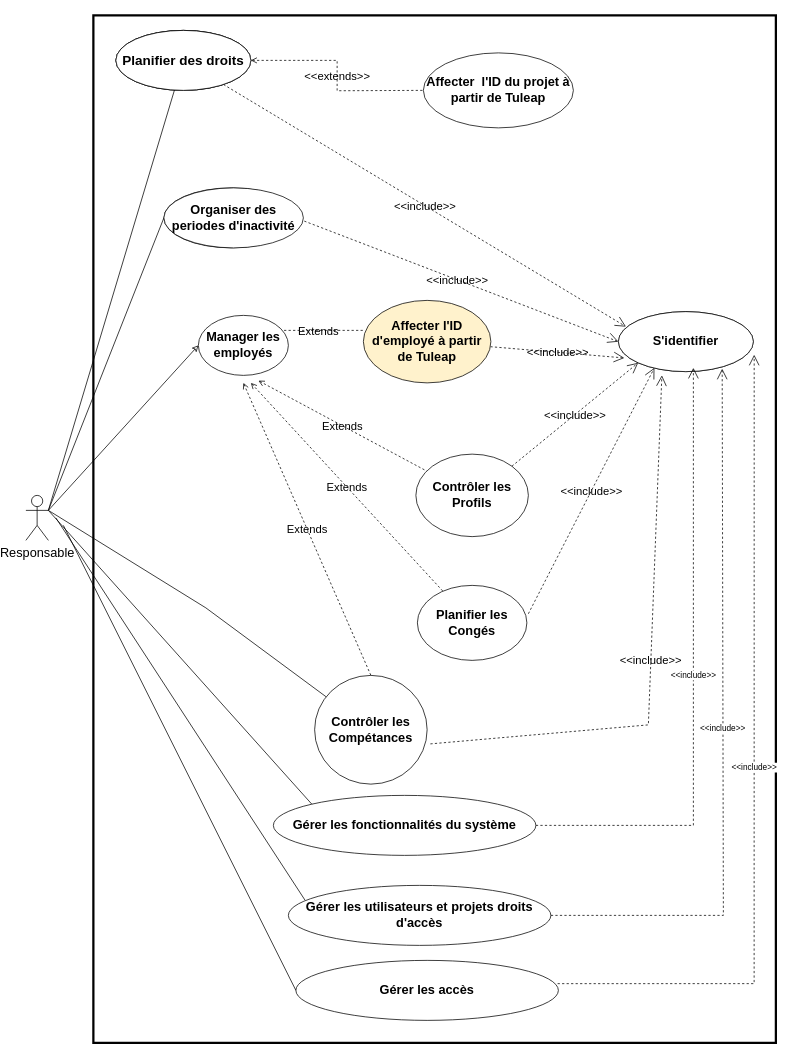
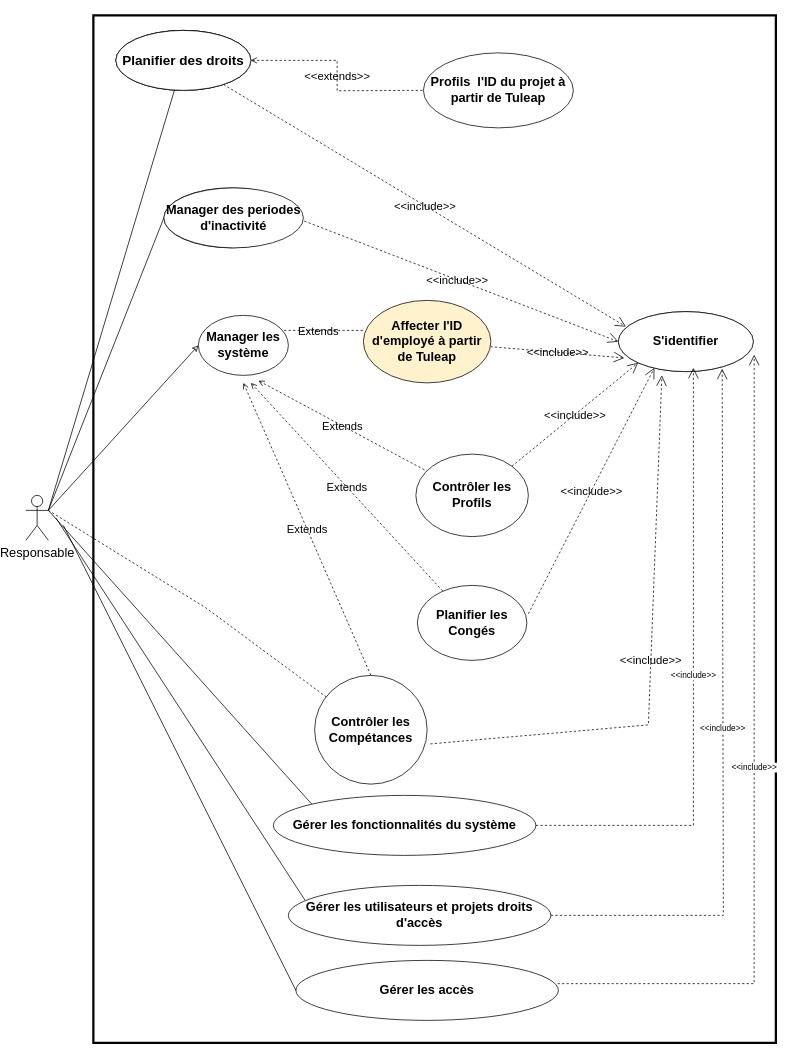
  <mxCell id="0" />
  <mxCell id="1" parent="0" />
  <mxCell id="2" style="edgeStyle=none;rounded=0;orthogonalLoop=1;jettySize=auto;html=1;endArrow=none;endFill=0;exitX=1;exitY=0.333;exitDx=0;exitDy=0;exitPerimeter=0;" edge="1" parent="1" source="4" target="6"><mxGeometry relative="1" as="geometry"><mxPoint x="60" y="129" as="sourcePoint" /><Array as="points" /></mxGeometry></mxCell>
  <mxCell id="3" style="edgeStyle=none;rounded=0;orthogonalLoop=1;jettySize=auto;html=1;entryX=0;entryY=0.5;entryDx=0;entryDy=0;endArrow=none;endFill=0;exitX=1;exitY=0.333;exitDx=0;exitDy=0;exitPerimeter=0;" edge="1" parent="1" source="4" target="7"><mxGeometry relative="1" as="geometry"><Array as="points" /></mxGeometry></mxCell>
  <mxCell id="4" value="Responsable" style="shape=umlActor;verticalLabelPosition=bottom;verticalAlign=top;html=1;fontSize=17;fillColor=none;" vertex="1" parent="1"><mxGeometry x="20" y="660" width="30" height="60" as="geometry" /></mxCell>
  <mxCell id="5" value="" style="rounded=0;whiteSpace=wrap;html=1;fillColor=none;strokeWidth=3;" vertex="1" parent="1"><mxGeometry x="110" y="20" width="910" height="1370" as="geometry" /></mxCell>
  <mxCell id="6" value="Planification des projets" style="ellipse;whiteSpace=wrap;html=1;" vertex="1" parent="1"><mxGeometry x="140" y="40" width="180" height="80" as="geometry" /></mxCell>
  <mxCell id="7" value="gestion des periodes d'inactivité" style="ellipse;whiteSpace=wrap;html=1;" vertex="1" parent="1"><mxGeometry x="204" y="250" width="180" height="80" as="geometry" /></mxCell>
  <mxCell id="8" value="S'identifier" style="ellipse;whiteSpace=wrap;html=1;" vertex="1" parent="1"><mxGeometry x="810" y="415" width="180" height="80" as="geometry" /></mxCell>
  <mxCell id="9" value="&amp;lt;&amp;lt;extends&amp;gt;&amp;gt;" style="endArrow=none;endSize=16;endFill=0;html=1;rounded=0;edgeStyle=orthogonalEdgeStyle;startArrow=open;startFill=0;dashed=1;labelBackgroundColor=none;fontSize=15;" edge="1" parent="1" source="22"><mxGeometry width="160" relative="1" as="geometry"><mxPoint x="390" y="120" as="sourcePoint" /><mxPoint x="550" y="120" as="targetPoint" /></mxGeometry></mxCell>
  <mxCell id="10" value="&amp;lt;&amp;lt;include&amp;gt;&amp;gt;" style="endArrow=open;endSize=12;dashed=1;rounded=0;entryX=0.056;entryY=0.25;entryDx=0;entryDy=0;entryPerimeter=0;html=1;startArrow=none;startFill=0;endFill=0;labelBackgroundColor=none;fontSize=15;" edge="1" parent="1" target="8" source="22"><mxGeometry width="160" relative="1" as="geometry"><mxPoint x="360" y="150" as="sourcePoint" /><mxPoint x="520" y="150" as="targetPoint" /><Array as="points" /></mxGeometry></mxCell>
  <mxCell id="11" value="&amp;lt;&amp;lt;include&amp;gt;&amp;gt;" style="endArrow=open;endSize=12;dashed=1;rounded=0;entryX=0;entryY=0.5;entryDx=0;entryDy=0;html=1;startArrow=none;startFill=0;endFill=0;labelBackgroundColor=none;fontSize=15;" edge="1" parent="1" target="8"><mxGeometry width="160" relative="1" as="geometry"><mxPoint x="380" y="290" as="sourcePoint" /><mxPoint x="540.08" y="440" as="targetPoint" /><Array as="points" /></mxGeometry></mxCell>
  <mxCell id="12" value="&amp;lt;&amp;lt;include&amp;gt;&amp;gt;" style="endArrow=open;endSize=12;dashed=1;rounded=0;entryX=0.044;entryY=0.772;entryDx=0;entryDy=0;html=1;startArrow=none;startFill=0;endFill=0;labelBackgroundColor=none;fontSize=15;entryPerimeter=0;" edge="1" parent="1" target="23" source="26"><mxGeometry width="160" relative="1" as="geometry"><mxPoint x="670" y="530" as="sourcePoint" /><mxPoint x="940.08" y="635" as="targetPoint" /><Array as="points" /></mxGeometry></mxCell>
  <mxCell id="13" value="Extends" style="endArrow=none;endSize=16;endFill=0;html=1;rounded=0;exitX=0.5;exitY=1;exitDx=0;exitDy=0;entryX=0.5;entryY=0;entryDx=0;entryDy=0;startArrow=open;startFill=0;dashed=1;labelBackgroundColor=none;fontSize=15;" edge="1" parent="1" target="28"><mxGeometry width="160" relative="1" as="geometry"><mxPoint x="310" y="510" as="sourcePoint" /><mxPoint x="260" y="630" as="targetPoint" /></mxGeometry></mxCell>
  <mxCell id="14" value="Extends" style="endArrow=none;endSize=16;endFill=0;html=1;rounded=0;exitX=0.667;exitY=0.963;exitDx=0;exitDy=0;exitPerimeter=0;startArrow=open;startFill=0;dashed=1;labelBackgroundColor=none;fontSize=15;" edge="1" parent="1" target="30"><mxGeometry width="160" relative="1" as="geometry"><mxPoint x="330.04" y="507.04" as="sourcePoint" /><mxPoint x="480" y="580" as="targetPoint" /></mxGeometry></mxCell>
  <mxCell id="15" value="Extends" style="endArrow=none;endSize=16;endFill=0;html=1;rounded=0;edgeStyle=orthogonalEdgeStyle;startArrow=open;startFill=0;dashed=1;labelBackgroundColor=none;fontSize=15;" edge="1" parent="1"><mxGeometry width="160" relative="1" as="geometry"><mxPoint x="350" y="440" as="sourcePoint" /><mxPoint x="470" y="440" as="targetPoint" /></mxGeometry></mxCell>
  <mxCell id="16" value="Extends" style="endArrow=none;endSize=16;endFill=0;html=1;rounded=0;startArrow=open;startFill=0;dashed=1;labelBackgroundColor=none;fontSize=15;" edge="1" parent="1" target="29"><mxGeometry width="160" relative="1" as="geometry"><mxPoint x="320" y="510" as="sourcePoint" /><mxPoint x="380" y="650" as="targetPoint" /></mxGeometry></mxCell>
  <mxCell id="17" value="&lt;font style=&quot;font-size: 17px&quot;&gt;&lt;b&gt;Gérer les fonctionnalités du système&lt;/b&gt;&lt;/font&gt;" style="ellipse;whiteSpace=wrap;html=1;fillColor=none;" vertex="1" parent="1"><mxGeometry x="350" y="1060" width="350" height="80" as="geometry" /></mxCell>
  <mxCell id="18" value="&lt;font style=&quot;font-size: 17px&quot;&gt;&lt;b&gt;Gérer les utilisateurs et projets droits d'accès&lt;/b&gt;&lt;/font&gt;" style="ellipse;whiteSpace=wrap;html=1;fillColor=none;" vertex="1" parent="1"><mxGeometry x="370" y="1180" width="350" height="80" as="geometry" /></mxCell>
  <mxCell id="19" value="&lt;b&gt;&lt;font style=&quot;font-size: 17px&quot;&gt;Gérer les&amp;nbsp;accès&lt;/font&gt;&lt;/b&gt;" style="ellipse;whiteSpace=wrap;html=1;fillColor=none;" vertex="1" parent="1"><mxGeometry x="380" y="1280" width="350" height="80" as="geometry" /></mxCell>
  <mxCell id="20" value="&amp;lt;&amp;lt;include&amp;gt;&amp;gt;" style="endArrow=open;endSize=12;dashed=1;rounded=0;entryX=1.006;entryY=0.719;entryDx=0;entryDy=0;html=1;startArrow=none;startFill=0;endFill=0;exitX=0.997;exitY=0.388;exitDx=0;exitDy=0;exitPerimeter=0;entryPerimeter=0;" edge="1" parent="1" source="19" target="23"><mxGeometry width="160" relative="1" as="geometry"><mxPoint x="560.1" y="1409.04" as="sourcePoint" /><mxPoint x="900" y="1580" as="targetPoint" /><Array as="points"><mxPoint x="991" y="1311" /></Array></mxGeometry></mxCell>
  <mxCell id="21" value="Planification des projets" style="ellipse;whiteSpace=wrap;html=1;" vertex="1" parent="1"><mxGeometry x="140" y="40" width="180" height="80" as="geometry" /></mxCell>
  <mxCell id="22" value="&lt;font style=&quot;font-size: 18px&quot;&gt;&lt;b&gt;Planifier des droits&lt;/b&gt;&lt;/font&gt;" style="ellipse;whiteSpace=wrap;html=1;labelBackgroundColor=none;" vertex="1" parent="1"><mxGeometry x="140" y="40" width="180" height="80" as="geometry" /></mxCell>
  <mxCell id="23" value="&lt;font style=&quot;font-size: 17px&quot;&gt;S'identifier&lt;/font&gt;" style="ellipse;whiteSpace=wrap;html=1;fontStyle=1;" vertex="1" parent="1"><mxGeometry x="810" y="415" width="180" height="80" as="geometry" /></mxCell>
- <mxCell id="24" value="&lt;font style=&quot;font-size: 17px&quot;&gt;Organiser&amp;nbsp;des periodes d'inactivité&lt;/font&gt;" style="ellipse;whiteSpace=wrap;html=1;fontStyle=1;" vertex="1" parent="1"><mxGeometry x="204" y="250" width="186" height="80" as="geometry" /></mxCell>
- <mxCell id="25" value="&lt;font style=&quot;font-size: 17px&quot;&gt;Affecter&amp;nbsp; l'ID du projet à partir de Tuleap&lt;/font&gt;" style="ellipse;whiteSpace=wrap;html=1;fontStyle=1;" vertex="1" parent="1"><mxGeometry x="550" y="70" width="200" height="100" as="geometry" /></mxCell>
+ <mxCell id="24" value="&lt;font style=&quot;font-size: 17px&quot;&gt;Manager&amp;nbsp;des periodes d'inactivité&lt;/font&gt;" style="ellipse;whiteSpace=wrap;html=1;fontStyle=1;" vertex="1" parent="1"><mxGeometry x="204" y="250" width="186" height="80" as="geometry" /></mxCell>
+ <mxCell id="25" value="&lt;font style=&quot;font-size: 17px&quot;&gt;Profils&amp;nbsp; l'ID du projet à partir de Tuleap&lt;/font&gt;" style="ellipse;whiteSpace=wrap;html=1;fontStyle=1;" vertex="1" parent="1"><mxGeometry x="550" y="70" width="200" height="100" as="geometry" /></mxCell>
  <mxCell id="26" value="&lt;font style=&quot;font-size: 17px&quot;&gt;Affecter l'ID d'employé à partir de Tuleap&lt;/font&gt;" style="ellipse;whiteSpace=wrap;html=1;fontStyle=1;fillColor=#fff2cc;" vertex="1" parent="1"><mxGeometry x="470" y="400" width="170" height="110" as="geometry" /></mxCell>
- <mxCell id="27" value="&lt;font style=&quot;font-size: 17px&quot;&gt;Manager les employés&lt;/font&gt;" style="ellipse;whiteSpace=wrap;html=1;fontStyle=1;" vertex="1" parent="1"><mxGeometry x="250" y="420" width="120" height="80" as="geometry" /></mxCell>
+ <mxCell id="27" value="&lt;font style=&quot;font-size: 17px&quot;&gt;Manager les système&lt;/font&gt;" style="ellipse;whiteSpace=wrap;html=1;fontStyle=1;" vertex="1" parent="1"><mxGeometry x="250" y="420" width="120" height="80" as="geometry" /></mxCell>
  <mxCell id="28" value="&lt;font style=&quot;font-size: 17px&quot;&gt;Contrôler les Compétances&lt;/font&gt;" style="ellipse;whiteSpace=wrap;html=1;fontStyle=1;" vertex="1" parent="1"><mxGeometry x="405" y="900" width="150" height="145" as="geometry" /></mxCell>
  <mxCell id="29" value="&lt;font style=&quot;font-size: 17px&quot;&gt;Planifier les Congés&lt;/font&gt;" style="ellipse;whiteSpace=wrap;html=1;fontStyle=1;" vertex="1" parent="1"><mxGeometry x="542" y="780" width="146" height="100" as="geometry" /></mxCell>
  <mxCell id="30" value="&lt;font style=&quot;font-size: 17px&quot;&gt;Contrôler les Profils&lt;/font&gt;" style="ellipse;whiteSpace=wrap;html=1;fontStyle=1;" vertex="1" parent="1"><mxGeometry x="540" y="605" width="150" height="110" as="geometry" /></mxCell>
  <mxCell id="31" style="edgeStyle=none;rounded=0;orthogonalLoop=1;jettySize=auto;html=1;entryX=0;entryY=0.5;entryDx=0;entryDy=0;endArrow=classic;endFill=0;exitX=1;exitY=0.333;exitDx=0;exitDy=0;exitPerimeter=0;" edge="1" parent="1" source="4" target="27"><mxGeometry relative="1" as="geometry"><mxPoint x="50" y="170" as="sourcePoint" /><mxPoint x="153" y="389" as="targetPoint" /></mxGeometry></mxCell>
  <mxCell id="32" value="&amp;lt;&amp;lt;include&amp;gt;&amp;gt;" style="endArrow=open;endSize=12;dashed=1;rounded=0;entryX=0;entryY=1;entryDx=0;entryDy=0;html=1;startArrow=none;startFill=0;endFill=0;labelBackgroundColor=none;fontSize=15;exitX=1;exitY=0;exitDx=0;exitDy=0;" edge="1" parent="1" source="30" target="23"><mxGeometry width="160" relative="1" as="geometry"><mxPoint x="690.002" y="645.221" as="sourcePoint" /><mxPoint x="868.61" y="660" as="targetPoint" /><Array as="points" /></mxGeometry></mxCell>
  <mxCell id="33" value="&amp;lt;&amp;lt;include&amp;gt;&amp;gt;" style="endArrow=open;endSize=12;dashed=1;rounded=0;html=1;startArrow=none;startFill=0;endFill=0;labelBackgroundColor=none;fontSize=15;exitX=1;exitY=0;exitDx=0;exitDy=0;" edge="1" parent="1"><mxGeometry width="160" relative="1" as="geometry"><mxPoint x="690.003" y="817.829" as="sourcePoint" /><mxPoint x="858" y="490" as="targetPoint" /><Array as="points" /></mxGeometry></mxCell>
  <mxCell id="34" value="&amp;lt;&amp;lt;include&amp;gt;&amp;gt;" style="endArrow=open;endSize=12;dashed=1;rounded=0;html=1;startArrow=none;startFill=0;endFill=0;labelBackgroundColor=none;fontSize=15;exitX=1.029;exitY=0.63;exitDx=0;exitDy=0;exitPerimeter=0;" edge="1" parent="1" source="28"><mxGeometry width="160" relative="1" as="geometry"><mxPoint x="710" y="830" as="sourcePoint" /><mxPoint x="868" y="500" as="targetPoint" /><Array as="points"><mxPoint x="850" y="966" /></Array></mxGeometry></mxCell>
- <mxCell id="35" style="edgeStyle=none;rounded=0;orthogonalLoop=1;jettySize=auto;html=1;endArrow=none;endFill=0;exitX=1;exitY=0.333;exitDx=0;exitDy=0;exitPerimeter=0;" edge="1" parent="1" source="4" target="28"><mxGeometry relative="1" as="geometry"><mxPoint x="60" y="690" as="sourcePoint" /><mxPoint x="260" y="470" as="targetPoint" /><Array as="points"><mxPoint x="260" y="810" /></Array></mxGeometry></mxCell>
+ <mxCell id="35" style="edgeStyle=none;rounded=0;orthogonalLoop=1;jettySize=auto;html=1;endArrow=none;endFill=0;exitX=1;exitY=0.333;exitDx=0;exitDy=0;exitPerimeter=0;dashed=1;" edge="1" parent="1" source="4" target="28"><mxGeometry relative="1" as="geometry"><mxPoint x="60" y="690" as="sourcePoint" /><mxPoint x="260" y="470" as="targetPoint" /><Array as="points"><mxPoint x="260" y="810" /></Array></mxGeometry></mxCell>
  <mxCell id="36" style="edgeStyle=none;rounded=0;orthogonalLoop=1;jettySize=auto;html=1;endArrow=none;endFill=0;entryX=0;entryY=0;entryDx=0;entryDy=0;" edge="1" parent="1" target="17"><mxGeometry relative="1" as="geometry"><mxPoint x="50" y="680" as="sourcePoint" /><mxPoint x="413.954" y="969.961" as="targetPoint" /><Array as="points" /></mxGeometry></mxCell>
  <mxCell id="37" style="edgeStyle=none;rounded=0;orthogonalLoop=1;jettySize=auto;html=1;endArrow=none;endFill=0;entryX=0.063;entryY=0.244;entryDx=0;entryDy=0;entryPerimeter=0;" edge="1" parent="1" target="18"><mxGeometry relative="1" as="geometry"><mxPoint x="60" y="690" as="sourcePoint" /><mxPoint x="431.256" y="1081.716" as="targetPoint" /><Array as="points" /></mxGeometry></mxCell>
  <mxCell id="38" style="edgeStyle=none;rounded=0;orthogonalLoop=1;jettySize=auto;html=1;endArrow=none;endFill=0;entryX=0;entryY=0.5;entryDx=0;entryDy=0;" edge="1" parent="1" target="19"><mxGeometry relative="1" as="geometry"><mxPoint x="70" y="700" as="sourcePoint" /><mxPoint x="402.05" y="1209.52" as="targetPoint" /><Array as="points" /></mxGeometry></mxCell>
  <mxCell id="39" value="&amp;lt;&amp;lt;include&amp;gt;&amp;gt;" style="endArrow=open;endSize=12;dashed=1;rounded=0;entryX=0.769;entryY=0.952;entryDx=0;entryDy=0;html=1;startArrow=none;startFill=0;endFill=0;exitX=1;exitY=0.5;exitDx=0;exitDy=0;entryPerimeter=0;" edge="1" parent="1" source="18" target="23"><mxGeometry width="160" relative="1" as="geometry"><mxPoint x="738.95" y="1321.04" as="sourcePoint" /><mxPoint x="1001.08" y="482.52" as="targetPoint" /><Array as="points"><mxPoint x="950" y="1220" /></Array></mxGeometry></mxCell>
  <mxCell id="40" value="&amp;lt;&amp;lt;include&amp;gt;&amp;gt;" style="endArrow=open;endSize=12;dashed=1;rounded=0;html=1;startArrow=none;startFill=0;endFill=0;exitX=1;exitY=0.5;exitDx=0;exitDy=0;" edge="1" parent="1" source="17"><mxGeometry width="160" relative="1" as="geometry"><mxPoint x="730" y="1230" as="sourcePoint" /><mxPoint x="910" y="490" as="targetPoint" /><Array as="points"><mxPoint x="910" y="1100" /></Array></mxGeometry></mxCell>
